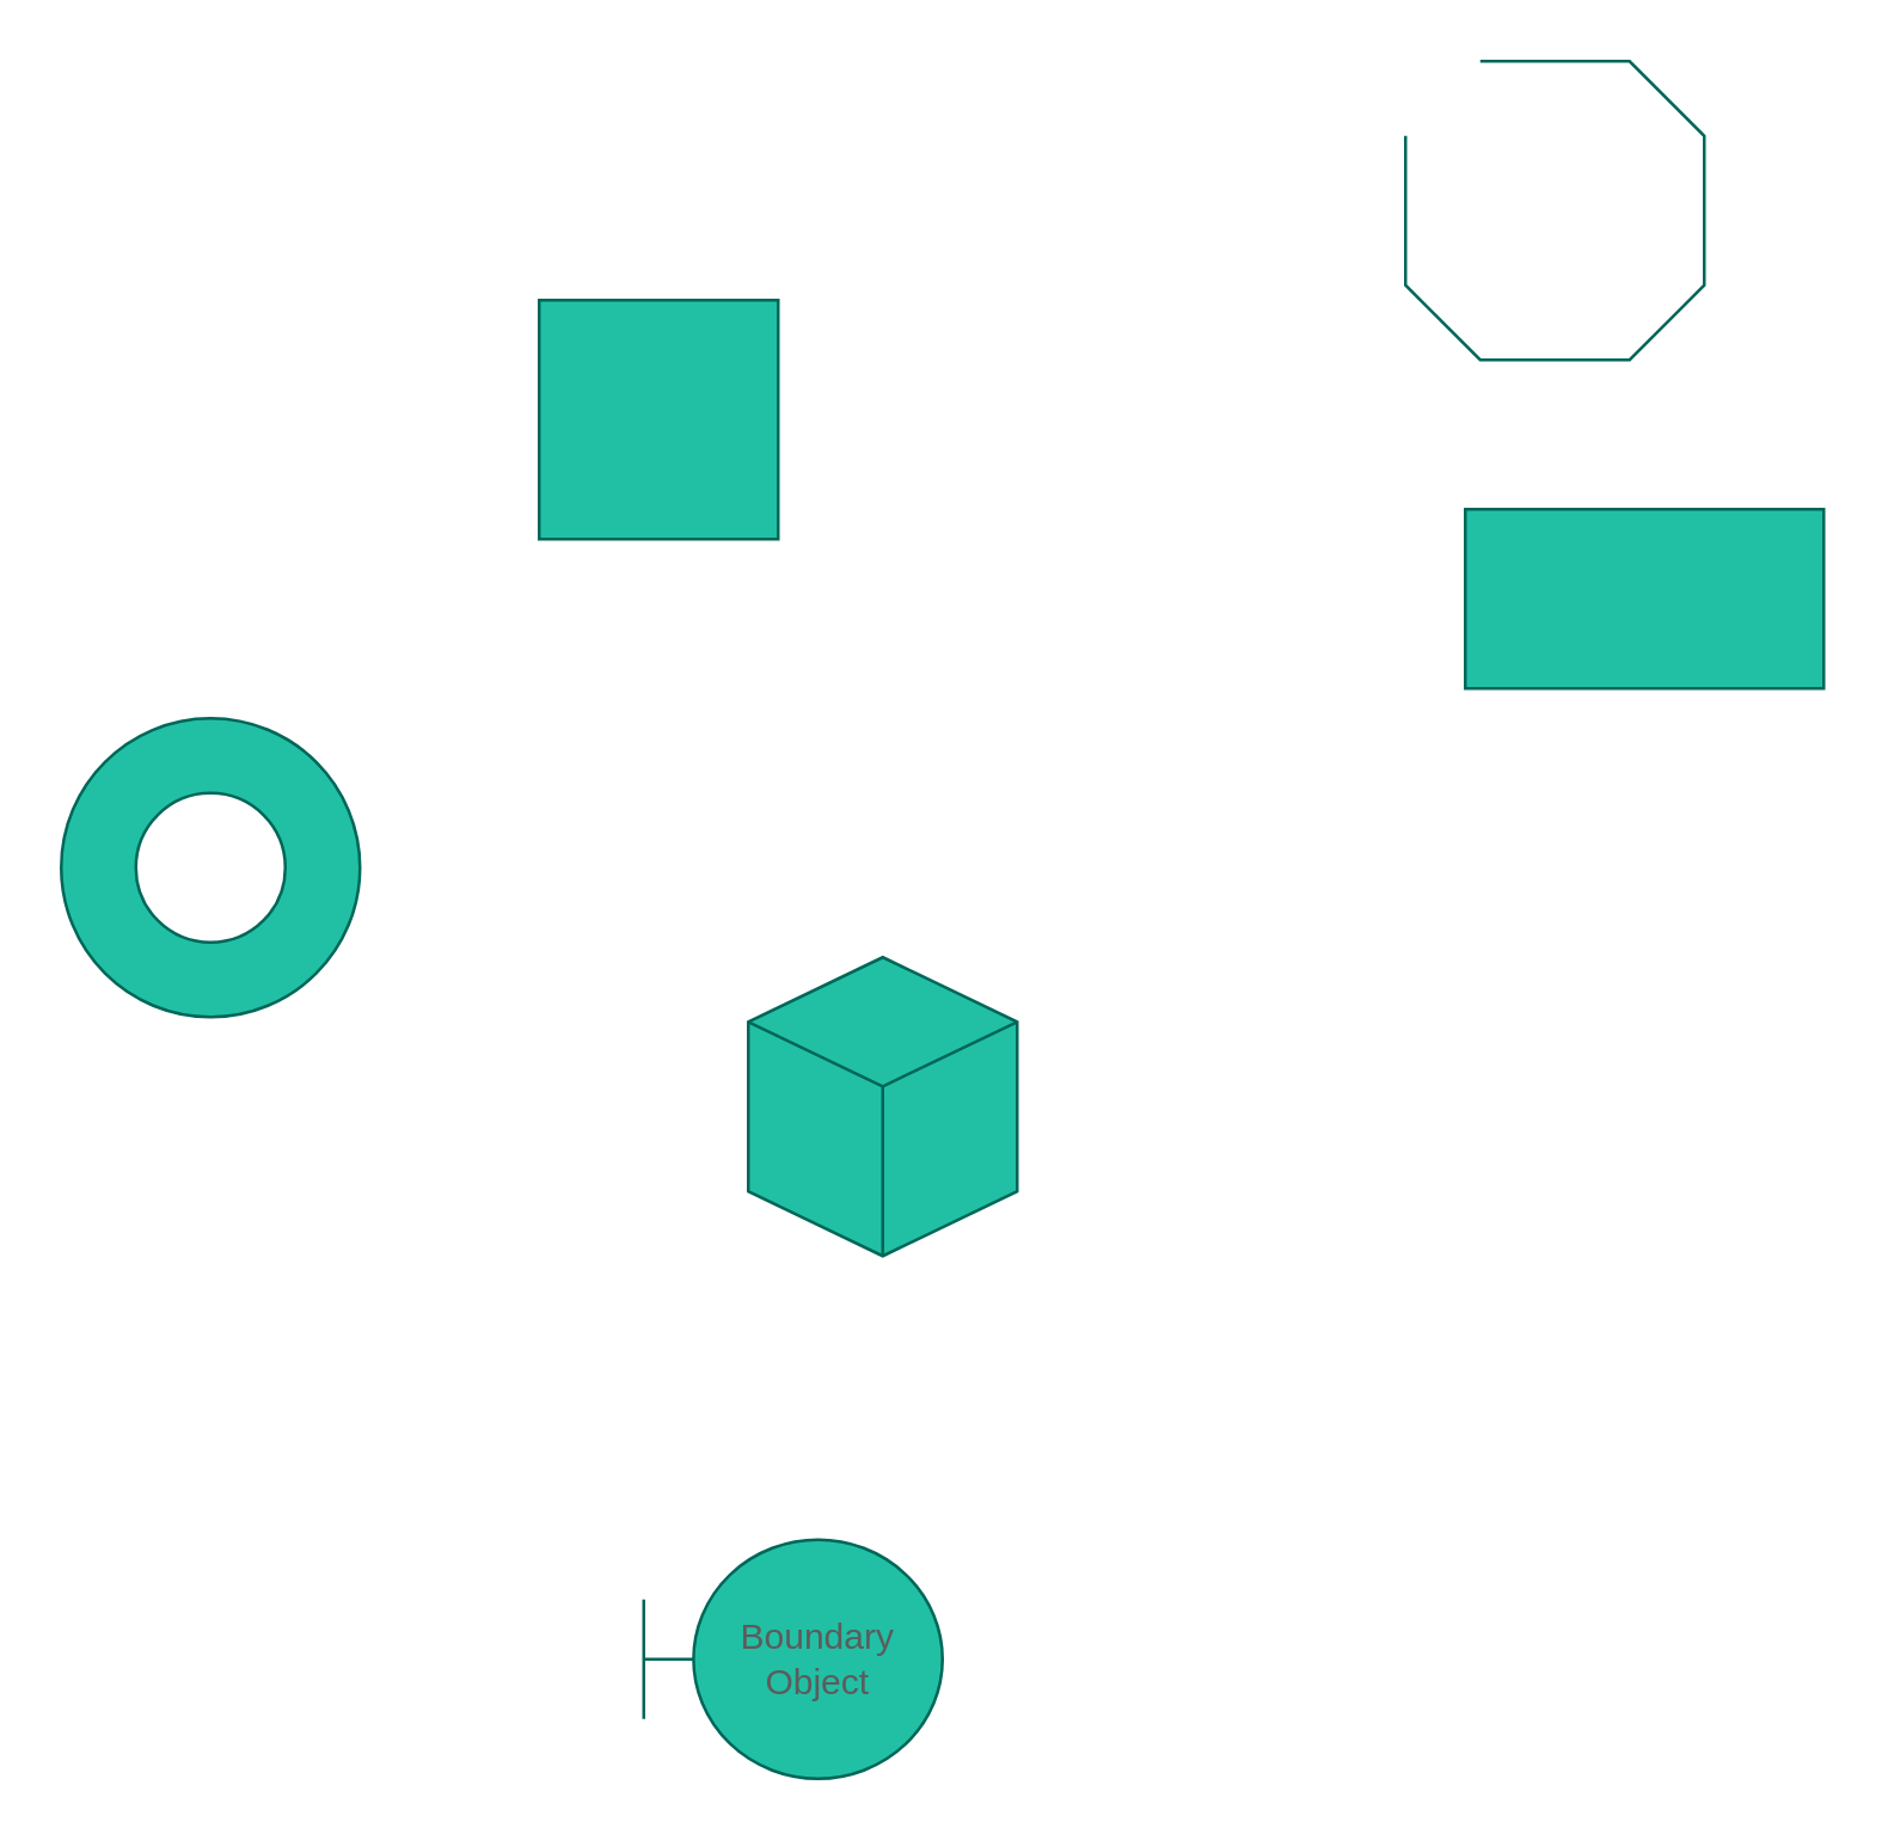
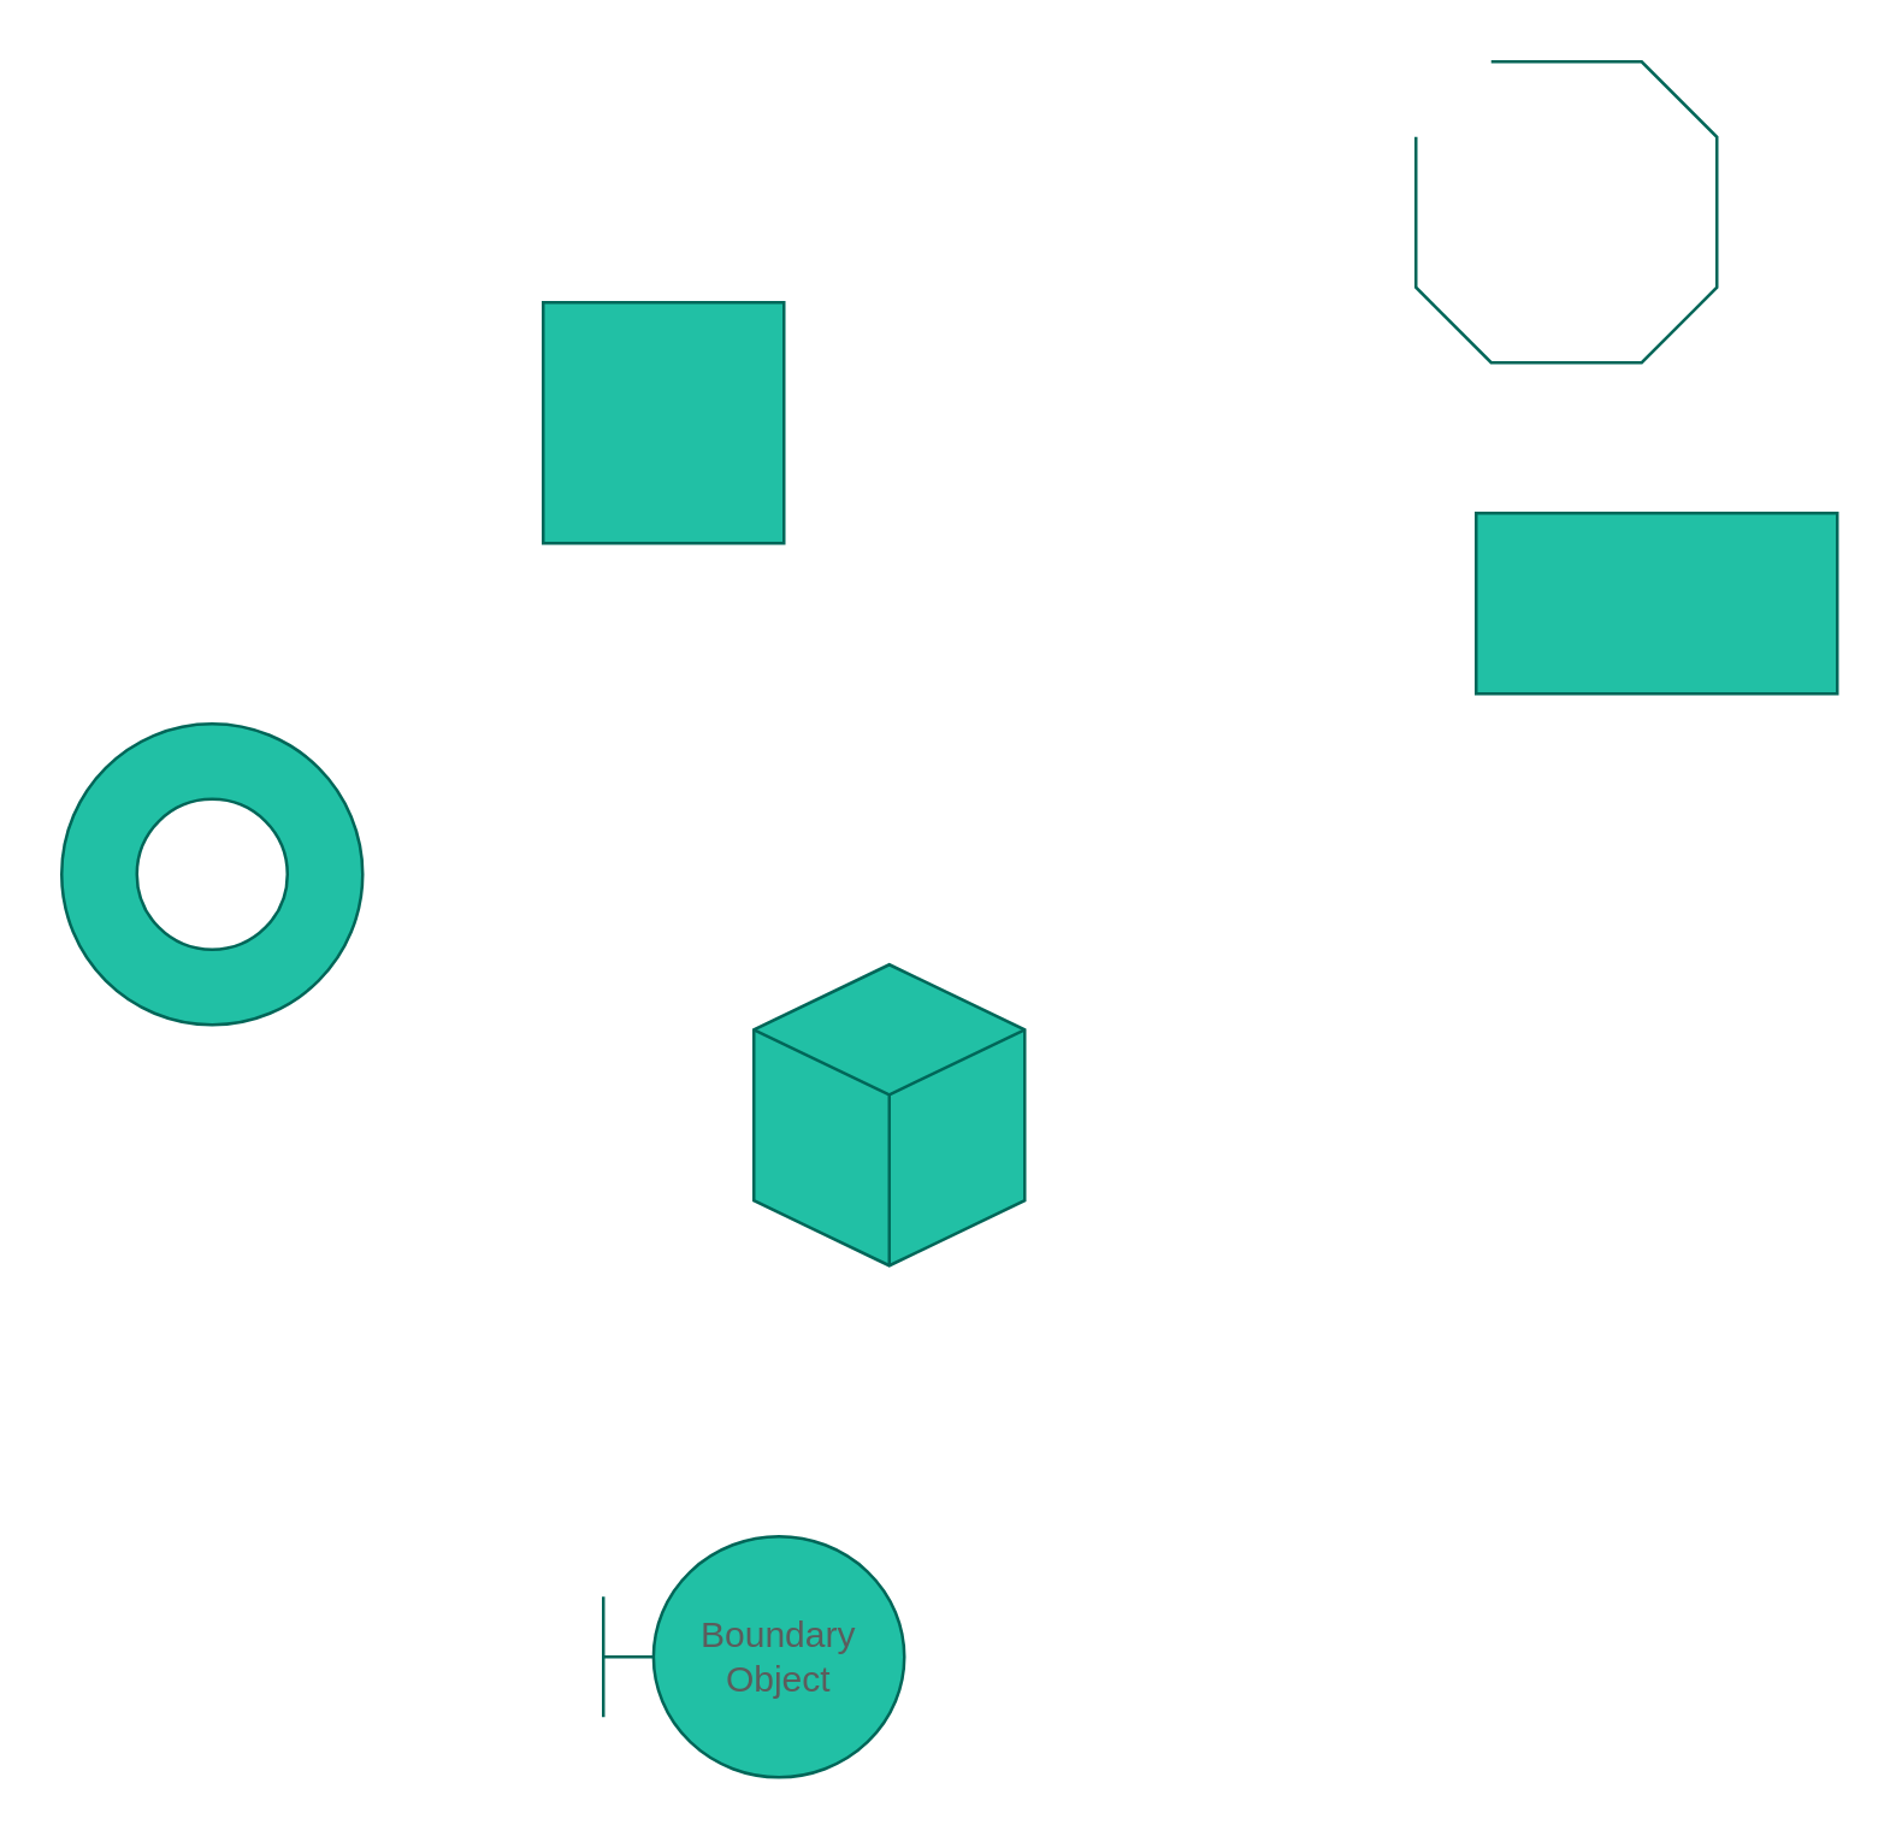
  <mxCell id="0" />
  <mxCell id="1" parent="0" />
  <mxCell id="2" value="" style="whiteSpace=wrap;html=1;aspect=fixed;fillColor=#21C0A5;strokeColor=#006658;fontColor=#5C5C5C;" vertex="1" parent="1"><mxGeometry x="180" y="100" width="80" height="80" as="geometry" /></mxCell>
  <mxCell id="3" value="" style="rounded=0;whiteSpace=wrap;html=1;fillColor=#21C0A5;strokeColor=#006658;fontColor=#5C5C5C;" vertex="1" parent="1"><mxGeometry x="490" y="170" width="120" height="60" as="geometry" /></mxCell>
  <mxCell id="4" value="" style="html=1;whiteSpace=wrap;shape=isoCube2;backgroundOutline=1;isoAngle=15;fillColor=#21C0A5;strokeColor=#006658;fontColor=#5C5C5C;" vertex="1" parent="1"><mxGeometry x="250" y="320" width="90" height="100" as="geometry" /></mxCell>
  <mxCell id="5" value="" style="verticalLabelPosition=bottom;verticalAlign=top;html=1;shape=mxgraph.basic.donut;dx=25;fillColor=#21C0A5;strokeColor=#006658;fontColor=#5C5C5C;" vertex="1" parent="1"><mxGeometry y="240" width="100" height="100" as="geometry" x="20" /></mxCell>
  <mxCell id="6" value="" style="verticalLabelPosition=bottom;verticalAlign=top;html=1;shape=mxgraph.basic.polygon;polyCoords=[[0.25,0],[0.75,0],[1,0.25],[1,0.75],[0.75,1],[0.25,1],[0,0.75],[0,0.25]];polyline=1;fillColor=none;strokeColor=#006658;fontColor=#5C5C5C;" vertex="1" parent="1"><mxGeometry x="470" y="20" width="100" height="100" as="geometry" /></mxCell>
- <mxCell id="7" value="Boundary Object" style="shape=umlBoundary;whiteSpace=wrap;html=1;fillColor=#21C0A5;strokeColor=#006658;fontColor=#5C5C5C;" vertex="1" parent="1"><mxGeometry x="215" y="515" width="100" height="80" as="geometry" /></mxCell>
+ <mxCell id="7" value="Boundary Object" style="shape=umlBoundary;whiteSpace=wrap;html=1;fillColor=#21C0A5;strokeColor=#006658;fontColor=#5C5C5C;" vertex="1" parent="1"><mxGeometry x="200" y="510" width="100" height="80" as="geometry" /></mxCell>
